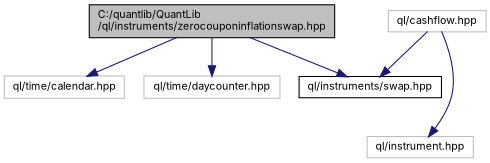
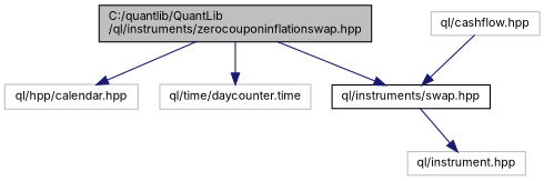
  digraph {
    fontname=Inter
    node [color=grey75 fillcolor=white fontname=Inter fontsize=10 shape=record style=filled]
    edge [color=midnightblue fontname=Inter fontsize=10 labelfontname=Helvetica labelfontsize=10 style=solid]
    n1 [color=black fillcolor=grey75 fontcolor=black height=0.2 label="C:/quantlib/QuantLib\l/ql/instruments/zerocouponinflationswap.hpp" width=0.4]
    n2 [color=black height=0.2 label="ql/instruments/swap.hpp" width=0.4]
-   n3 [height=0.2 label="ql/time/calendar.hpp" width=0.4]
-   n4 [height=0.2 label="ql/time/daycounter.hpp" width=0.4]
+   n3 [height=0.2 label="ql/hpp/calendar.hpp" width=0.4]
+   n4 [height=0.2 label="ql/time/daycounter.time" width=0.4]
    n5 [height=0.2 label="ql/instrument.hpp" width=0.4]
    n6 [height=0.2 label="ql/cashflow.hpp" width=0.4]
    n1 -> n2
    n1 -> n3
    n1 -> n4
-   n6 -> n5
+   n2 -> n5
    n6 -> n2
  }
